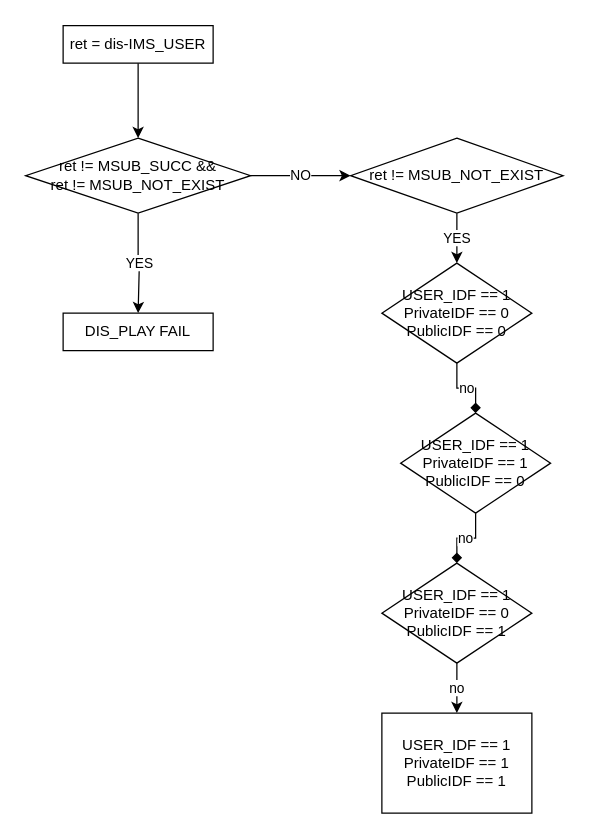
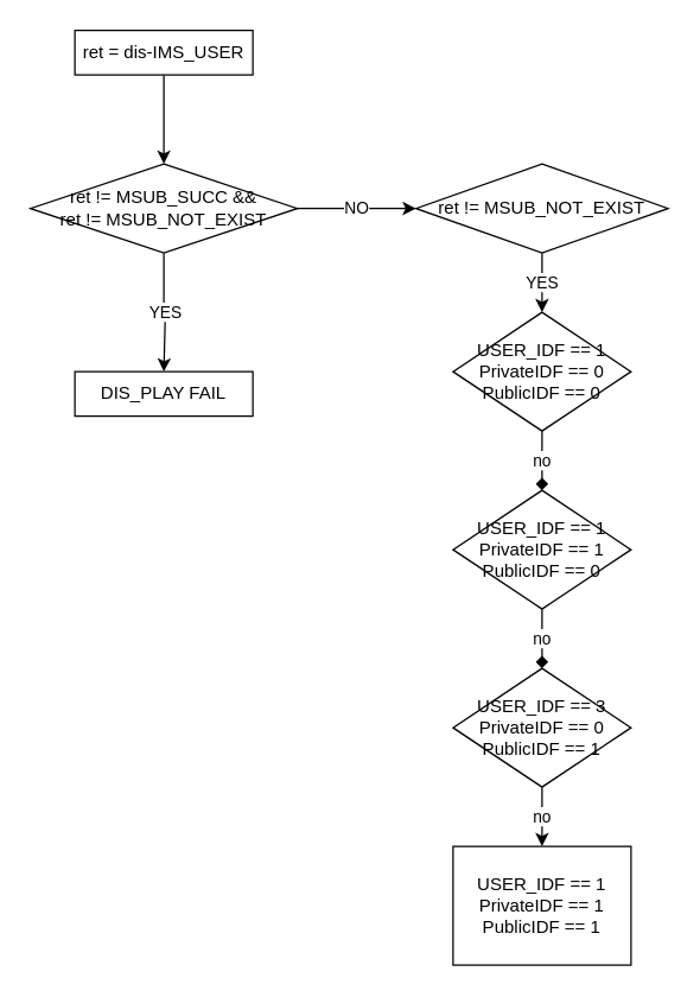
  <mxCell id="0" />
  <mxCell id="1" parent="0" />
  <mxCell id="2" value="no" style="edgeStyle=orthogonalEdgeStyle;rounded=0;orthogonalLoop=1;jettySize=auto;html=1;exitX=0.5;exitY=1;exitDx=0;exitDy=0;entryX=0.5;entryY=0;entryDx=0;entryDy=0;endArrow=diamond;" parent="1" source="3" target="5" edge="1"><mxGeometry relative="1" as="geometry" /></mxCell>
  <mxCell id="3" value="USER_IDF == 1&lt;div&gt;PrivateIDF == 0&lt;/div&gt;&lt;div&gt;PublicIDF == 0&lt;/div&gt;" style="rhombus;whiteSpace=wrap;html=1;" parent="1" vertex="1"><mxGeometry x="305" y="210" width="120" height="80" as="geometry" /></mxCell>
  <mxCell id="4" value="no" style="edgeStyle=orthogonalEdgeStyle;rounded=0;orthogonalLoop=1;jettySize=auto;html=1;exitX=0.5;exitY=1;exitDx=0;exitDy=0;entryX=0.5;entryY=0;entryDx=0;entryDy=0;endArrow=diamond;" parent="1" source="5" target="7" edge="1"><mxGeometry relative="1" as="geometry" /></mxCell>
- <mxCell id="5" value="USER_IDF == 1&lt;div&gt;PrivateIDF == 1&lt;/div&gt;&lt;div&gt;PublicIDF == 0&lt;/div&gt;" style="rhombus;whiteSpace=wrap;html=1;" parent="1" vertex="1"><mxGeometry x="320" y="330" width="120" height="80" as="geometry" /></mxCell>
+ <mxCell id="5" value="USER_IDF == 1&lt;div&gt;PrivateIDF == 1&lt;/div&gt;&lt;div&gt;PublicIDF == 0&lt;/div&gt;" style="rhombus;whiteSpace=wrap;html=1;" parent="1" vertex="1"><mxGeometry x="305" y="330" width="120" height="80" as="geometry" /></mxCell>
  <mxCell id="6" value="no" style="edgeStyle=orthogonalEdgeStyle;rounded=0;orthogonalLoop=1;jettySize=auto;html=1;exitX=0.5;exitY=1;exitDx=0;exitDy=0;entryX=0.5;entryY=0;entryDx=0;entryDy=0;" parent="1" source="7" target="8" edge="1"><mxGeometry relative="1" as="geometry" /></mxCell>
- <mxCell id="7" value="USER_IDF == 1&lt;div&gt;PrivateIDF == 0&lt;/div&gt;&lt;div&gt;PublicIDF == 1&lt;/div&gt;" style="rhombus;whiteSpace=wrap;html=1;" parent="1" vertex="1"><mxGeometry x="305" y="450" width="120" height="80" as="geometry" /></mxCell>
+ <mxCell id="7" value="USER_IDF == 3&lt;div&gt;PrivateIDF == 0&lt;/div&gt;&lt;div&gt;PublicIDF == 1&lt;/div&gt;" style="rhombus;whiteSpace=wrap;html=1;" parent="1" vertex="1"><mxGeometry x="305" y="450" width="120" height="80" as="geometry" /></mxCell>
  <mxCell id="8" value="USER_IDF == 1&lt;div&gt;PrivateIDF == 1&lt;/div&gt;&lt;div&gt;PublicIDF == 1&lt;/div&gt;" style="whiteSpace=wrap;html=1;rounded=0;" parent="1" vertex="1"><mxGeometry x="305" y="570" width="120" height="80" as="geometry" /></mxCell>
  <mxCell id="9" style="edgeStyle=orthogonalEdgeStyle;rounded=0;orthogonalLoop=1;jettySize=auto;html=1;exitX=0.5;exitY=1;exitDx=0;exitDy=0;" edge="1" parent="1" source="10" target="13"><mxGeometry relative="1" as="geometry"><mxPoint x="110" y="80" as="targetPoint" /></mxGeometry></mxCell>
  <mxCell id="10" value="ret = dis-IMS_USER" style="rounded=0;whiteSpace=wrap;html=1;" vertex="1" parent="1"><mxGeometry x="50" y="20" width="120" height="30" as="geometry" /></mxCell>
  <mxCell id="11" value="YES" style="edgeStyle=orthogonalEdgeStyle;rounded=0;orthogonalLoop=1;jettySize=auto;html=1;exitX=0.5;exitY=1;exitDx=0;exitDy=0;" edge="1" parent="1" source="13"><mxGeometry relative="1" as="geometry"><mxPoint x="110" y="250" as="targetPoint" /><Array as="points"><mxPoint x="110" y="210" /><mxPoint x="111" y="210" /></Array></mxGeometry></mxCell>
  <mxCell id="12" value="NO" style="edgeStyle=orthogonalEdgeStyle;rounded=0;orthogonalLoop=1;jettySize=auto;html=1;exitX=1;exitY=0.5;exitDx=0;exitDy=0;entryX=0;entryY=0.5;entryDx=0;entryDy=0;" edge="1" parent="1" source="13" target="16"><mxGeometry relative="1" as="geometry" /></mxCell>
  <mxCell id="13" value="ret != MSUB_SUCC &amp;amp;&amp;amp;&lt;div&gt;ret != MSUB_NOT_EXIST&lt;/div&gt;" style="rhombus;whiteSpace=wrap;html=1;" vertex="1" parent="1"><mxGeometry x="20" y="110" width="180" height="60" as="geometry" /></mxCell>
  <mxCell id="14" value="DIS_PLAY FAIL" style="rounded=0;whiteSpace=wrap;html=1;" vertex="1" parent="1"><mxGeometry x="50" y="250" width="120" height="30" as="geometry" /></mxCell>
  <mxCell id="15" value="YES" style="edgeStyle=orthogonalEdgeStyle;rounded=0;orthogonalLoop=1;jettySize=auto;html=1;exitX=0.5;exitY=1;exitDx=0;exitDy=0;entryX=0.5;entryY=0;entryDx=0;entryDy=0;" edge="1" parent="1" source="16" target="3"><mxGeometry relative="1" as="geometry" /></mxCell>
  <mxCell id="16" value="ret != MSUB_NOT_EXIST" style="rhombus;whiteSpace=wrap;html=1;" vertex="1" parent="1"><mxGeometry x="280" y="110" width="170" height="60" as="geometry" /></mxCell>
